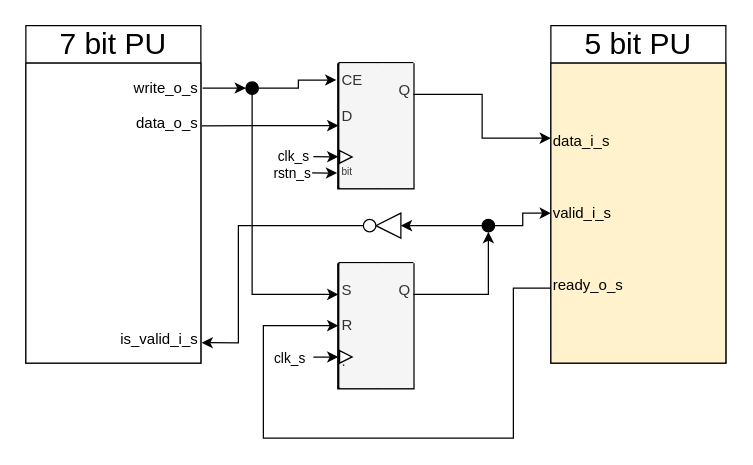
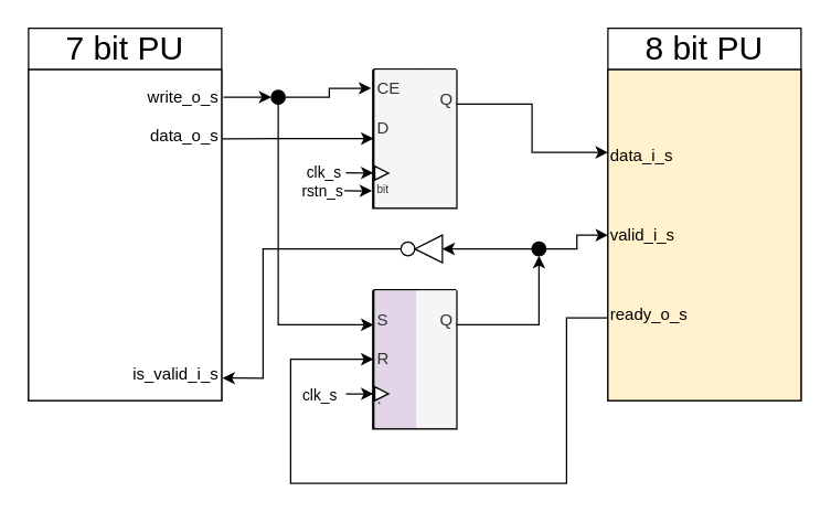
  <mxCell id="0" />
  <mxCell id="1" parent="0" />
  <mxCell id="2" value="&lt;span style=&quot;font-size: 24px;&quot;&gt;7 bit PU&lt;/span&gt;" style="swimlane;fontStyle=0;childLayout=stackLayout;horizontal=1;startSize=30;horizontalStack=0;resizeParent=1;resizeParentMax=0;resizeLast=0;collapsible=1;marginBottom=0;whiteSpace=wrap;html=1;" vertex="1" parent="1"><mxGeometry x="20" y="20" width="140" height="270" as="geometry" /></mxCell>
  <mxCell id="3" value="&lt;div style=&quot;&quot;&gt;write_o_s&lt;/div&gt;&lt;div style=&quot;&quot;&gt;&lt;br&gt;&lt;/div&gt;&lt;div style=&quot;&quot;&gt;data_o_s&lt;/div&gt;&lt;div style=&quot;&quot;&gt;&lt;br&gt;&lt;/div&gt;&lt;div style=&quot;&quot;&gt;&lt;br&gt;&lt;/div&gt;&lt;div style=&quot;&quot;&gt;&lt;br&gt;&lt;/div&gt;&lt;div style=&quot;&quot;&gt;&lt;br&gt;&lt;/div&gt;&lt;div style=&quot;&quot;&gt;&lt;br&gt;&lt;/div&gt;&lt;div style=&quot;&quot;&gt;&lt;br&gt;&lt;/div&gt;&lt;div style=&quot;&quot;&gt;&lt;br&gt;&lt;/div&gt;&lt;div style=&quot;&quot;&gt;&lt;br&gt;&lt;/div&gt;&lt;div style=&quot;&quot;&gt;&lt;br&gt;&lt;/div&gt;&lt;div style=&quot;&quot;&gt;&lt;br&gt;&lt;/div&gt;&lt;div style=&quot;&quot;&gt;&lt;br&gt;&lt;/div&gt;&lt;div style=&quot;&quot;&gt;is_valid_i_s&lt;/div&gt;" style="rounded=0;whiteSpace=wrap;html=1;align=right;" vertex="1" parent="2"><mxGeometry y="30" width="140" height="240" as="geometry" /></mxCell>
  <mxCell id="4" style="edgeStyle=orthogonalEdgeStyle;rounded=0;orthogonalLoop=1;jettySize=auto;html=1;exitX=0;exitY=0.75;exitDx=0;exitDy=0;entryX=0;entryY=0.75;entryDx=0;entryDy=0;" edge="1" parent="1" target="6"><mxGeometry relative="1" as="geometry"><mxPoint x="250" y="124.889" as="sourcePoint" /></mxGeometry></mxCell>
  <mxCell id="5" value="clk_s" style="edgeLabel;html=1;align=center;verticalAlign=middle;resizable=0;points=[];" vertex="1" connectable="0" parent="4"><mxGeometry x="-0.414" relative="1" as="geometry"><mxPoint x="-22" as="offset" /></mxGeometry></mxCell>
  <mxCell id="6" value="" style="swimlane;startSize=0;strokeWidth=2;" vertex="1" parent="1"><mxGeometry x="270" y="50" width="60" height="100" as="geometry" /></mxCell>
  <mxCell id="7" value="&lt;div style=&quot;&quot;&gt;&lt;span style=&quot;background-color: initial;&quot;&gt;Q&lt;/span&gt;&lt;br&gt;&lt;/div&gt;&lt;div style=&quot;&quot;&gt;&lt;span style=&quot;background-color: initial;&quot;&gt;&lt;br&gt;&lt;/span&gt;&lt;/div&gt;&lt;div style=&quot;&quot;&gt;&lt;span style=&quot;background-color: initial;&quot;&gt;&lt;br&gt;&lt;/span&gt;&lt;/div&gt;&lt;div style=&quot;&quot;&gt;&lt;span style=&quot;background-color: initial;&quot;&gt;&lt;br&gt;&lt;/span&gt;&lt;/div&gt;&lt;div style=&quot;&quot;&gt;&lt;span style=&quot;background-color: initial;&quot;&gt;&lt;br&gt;&lt;/span&gt;&lt;/div&gt;" style="rounded=0;whiteSpace=wrap;html=1;align=right;strokeColor=none;fillColor=#f5f5f5;fontColor=#333333;" vertex="1" parent="6"><mxGeometry x="31" width="29" height="100" as="geometry" /></mxCell>
  <mxCell id="8" value="&lt;div style=&quot;&quot;&gt;CE&lt;br&gt;&lt;br&gt;D&lt;br&gt;&lt;br&gt;&lt;br&gt;&lt;font style=&quot;font-size: 8px;&quot;&gt;bit&lt;/font&gt;&lt;/div&gt;" style="rounded=0;whiteSpace=wrap;html=1;align=left;strokeColor=none;fillColor=#f5f5f5;fontColor=#333333;" vertex="1" parent="6"><mxGeometry x="1" width="30" height="100" as="geometry" /></mxCell>
  <mxCell id="9" value="" style="triangle;whiteSpace=wrap;html=1;" vertex="1" parent="6"><mxGeometry x="1" y="70" width="10" height="10" as="geometry" /></mxCell>
  <mxCell id="10" style="edgeStyle=orthogonalEdgeStyle;rounded=0;orthogonalLoop=1;jettySize=auto;html=1;exitX=0;exitY=0.75;exitDx=0;exitDy=0;entryX=0;entryY=0.75;entryDx=0;entryDy=0;" edge="1" parent="1" target="12"><mxGeometry relative="1" as="geometry"><mxPoint x="250" y="285.143" as="sourcePoint" /></mxGeometry></mxCell>
  <mxCell id="11" value="clk_s" style="edgeLabel;html=1;align=center;verticalAlign=middle;resizable=0;points=[];" vertex="1" connectable="0" parent="10"><mxGeometry x="-0.442" y="-1" relative="1" as="geometry"><mxPoint x="-26" y="-1" as="offset" /></mxGeometry></mxCell>
  <mxCell id="12" value="" style="swimlane;startSize=0;strokeWidth=2;" vertex="1" parent="1"><mxGeometry x="270" y="210" width="60" height="100" as="geometry" /></mxCell>
  <mxCell id="13" value="&lt;div style=&quot;&quot;&gt;&lt;span style=&quot;background-color: initial;&quot;&gt;Q&lt;/span&gt;&lt;br&gt;&lt;/div&gt;&lt;div style=&quot;&quot;&gt;&lt;span style=&quot;background-color: initial;&quot;&gt;&lt;br&gt;&lt;/span&gt;&lt;/div&gt;&lt;div style=&quot;&quot;&gt;&lt;span style=&quot;background-color: initial;&quot;&gt;&lt;br&gt;&lt;/span&gt;&lt;/div&gt;&lt;div style=&quot;&quot;&gt;&lt;span style=&quot;background-color: initial;&quot;&gt;&lt;br&gt;&lt;/span&gt;&lt;/div&gt;&lt;div style=&quot;&quot;&gt;&lt;span style=&quot;background-color: initial;&quot;&gt;&lt;br&gt;&lt;/span&gt;&lt;/div&gt;" style="rounded=0;whiteSpace=wrap;html=1;align=right;strokeColor=none;fillColor=#f5f5f5;fontColor=#333333;" vertex="1" parent="12"><mxGeometry x="31" width="29" height="100" as="geometry" /></mxCell>
- <mxCell id="14" value="&lt;div style=&quot;&quot;&gt;S&lt;/div&gt;&lt;div style=&quot;&quot;&gt;&lt;br&gt;R&lt;br&gt;&lt;br&gt;.&lt;/div&gt;" style="rounded=0;whiteSpace=wrap;html=1;align=left;strokeColor=none;fillColor=#f5f5f5;fontColor=#333333;" vertex="1" parent="12"><mxGeometry x="1" width="30" height="100" as="geometry" /></mxCell>
+ <mxCell id="14" value="&lt;div style=&quot;&quot;&gt;S&lt;/div&gt;&lt;div style=&quot;&quot;&gt;&lt;br&gt;R&lt;br&gt;&lt;br&gt;.&lt;/div&gt;" style="rounded=0;whiteSpace=wrap;html=1;align=left;strokeColor=none;fillColor=#e1d5e7;fontColor=#333333;" vertex="1" parent="12"><mxGeometry x="1" width="30" height="100" as="geometry" /></mxCell>
  <mxCell id="15" value="" style="triangle;whiteSpace=wrap;html=1;" vertex="1" parent="12"><mxGeometry x="1" y="70" width="10" height="10" as="geometry" /></mxCell>
  <mxCell id="16" value="" style="group" vertex="1" connectable="0" parent="1"><mxGeometry x="290" y="170" width="30" height="20" as="geometry" /></mxCell>
  <mxCell id="17" value="" style="triangle;whiteSpace=wrap;html=1;direction=west;" vertex="1" parent="16"><mxGeometry x="10" width="20" height="20" as="geometry" /></mxCell>
  <mxCell id="18" value="" style="ellipse;whiteSpace=wrap;html=1;aspect=fixed;" vertex="1" parent="16"><mxGeometry y="5" width="10" height="10" as="geometry" /></mxCell>
  <mxCell id="19" style="edgeStyle=orthogonalEdgeStyle;rounded=0;orthogonalLoop=1;jettySize=auto;html=1;entryX=1.004;entryY=0.932;entryDx=0;entryDy=0;entryPerimeter=0;" edge="1" parent="1" source="18" target="3"><mxGeometry relative="1" as="geometry"><mxPoint x="200" y="200" as="targetPoint" /><Array as="points"><mxPoint x="190" y="180" /><mxPoint x="190" y="274" /></Array></mxGeometry></mxCell>
  <mxCell id="20" value="" style="endArrow=classic;html=1;rounded=0;entryX=0;entryY=0.5;entryDx=0;entryDy=0;exitX=1.005;exitY=0.209;exitDx=0;exitDy=0;exitPerimeter=0;" edge="1" parent="1" source="3" target="6"><mxGeometry width="50" height="50" relative="1" as="geometry"><mxPoint x="190" y="150" as="sourcePoint" /><mxPoint x="240" y="100" as="targetPoint" /></mxGeometry></mxCell>
- <mxCell id="21" value="&lt;span style=&quot;font-size: 24px;&quot;&gt;5 bit PU&lt;/span&gt;" style="swimlane;fontStyle=0;childLayout=stackLayout;horizontal=1;startSize=30;horizontalStack=0;resizeParent=1;resizeParentMax=0;resizeLast=0;collapsible=1;marginBottom=0;whiteSpace=wrap;html=1;" vertex="1" parent="1"><mxGeometry x="440" y="20" width="140" height="270" as="geometry" /></mxCell>
+ <mxCell id="21" value="&lt;span style=&quot;font-size: 24px;&quot;&gt;8 bit PU&lt;/span&gt;" style="swimlane;fontStyle=0;childLayout=stackLayout;horizontal=1;startSize=30;horizontalStack=0;resizeParent=1;resizeParentMax=0;resizeLast=0;collapsible=1;marginBottom=0;whiteSpace=wrap;html=1;" vertex="1" parent="1"><mxGeometry x="440" y="20" width="140" height="270" as="geometry" /></mxCell>
  <mxCell id="22" value="&lt;div style=&quot;&quot;&gt;data_i_s&lt;/div&gt;&lt;div style=&quot;&quot;&gt;&lt;br&gt;&lt;/div&gt;&lt;div style=&quot;&quot;&gt;&lt;br&gt;&lt;/div&gt;&lt;div style=&quot;&quot;&gt;&lt;br&gt;&lt;/div&gt;&lt;div style=&quot;&quot;&gt;valid_i_s&lt;/div&gt;&lt;div style=&quot;&quot;&gt;&lt;br&gt;&lt;/div&gt;&lt;div style=&quot;&quot;&gt;&lt;br&gt;&lt;/div&gt;&lt;div style=&quot;&quot;&gt;&lt;br&gt;&lt;/div&gt;&lt;div style=&quot;&quot;&gt;ready_o_s&lt;/div&gt;" style="rounded=0;whiteSpace=wrap;html=1;align=left;fillColor=#fff2cc;" vertex="1" parent="21"><mxGeometry y="30" width="140" height="240" as="geometry" /></mxCell>
  <mxCell id="23" style="edgeStyle=orthogonalEdgeStyle;rounded=0;orthogonalLoop=1;jettySize=auto;html=1;exitX=1;exitY=0.25;exitDx=0;exitDy=0;entryX=0;entryY=0.25;entryDx=0;entryDy=0;" edge="1" parent="1" source="7" target="22"><mxGeometry relative="1" as="geometry" /></mxCell>
  <mxCell id="24" value="" style="endArrow=classic;html=1;rounded=0;entryX=0;entryY=0.5;entryDx=0;entryDy=0;" edge="1" parent="1" source="28" target="17"><mxGeometry width="50" height="50" relative="1" as="geometry"><mxPoint x="390" y="230" as="sourcePoint" /><mxPoint x="430" y="220" as="targetPoint" /><Array as="points" /></mxGeometry></mxCell>
  <mxCell id="25" style="edgeStyle=orthogonalEdgeStyle;rounded=0;orthogonalLoop=1;jettySize=auto;html=1;exitX=0;exitY=0.75;exitDx=0;exitDy=0;entryX=0;entryY=0.75;entryDx=0;entryDy=0;" edge="1" parent="1"><mxGeometry relative="1" as="geometry"><mxPoint x="269" y="138" as="targetPoint" /><mxPoint x="249" y="137.889" as="sourcePoint" /></mxGeometry></mxCell>
  <mxCell id="26" value="rstn_s" style="edgeLabel;html=1;align=center;verticalAlign=middle;resizable=0;points=[];" vertex="1" connectable="0" parent="25"><mxGeometry x="-0.414" relative="1" as="geometry"><mxPoint x="-22" as="offset" /></mxGeometry></mxCell>
  <mxCell id="27" value="" style="edgeStyle=orthogonalEdgeStyle;rounded=0;orthogonalLoop=1;jettySize=auto;html=1;" edge="1" parent="1" source="28" target="22"><mxGeometry relative="1" as="geometry" /></mxCell>
  <mxCell id="28" value="" style="ellipse;whiteSpace=wrap;html=1;aspect=fixed;fillColor=#000000;" vertex="1" parent="1"><mxGeometry x="385" y="175" width="10" height="10" as="geometry" /></mxCell>
  <mxCell id="29" style="edgeStyle=orthogonalEdgeStyle;rounded=0;orthogonalLoop=1;jettySize=auto;html=1;exitX=1;exitY=0.25;exitDx=0;exitDy=0;entryX=0.5;entryY=1;entryDx=0;entryDy=0;" edge="1" parent="1" source="13" target="28"><mxGeometry relative="1" as="geometry" /></mxCell>
  <mxCell id="30" style="edgeStyle=orthogonalEdgeStyle;rounded=0;orthogonalLoop=1;jettySize=auto;html=1;exitX=0;exitY=0.75;exitDx=0;exitDy=0;entryX=0;entryY=0.5;entryDx=0;entryDy=0;" edge="1" parent="1" source="22" target="12"><mxGeometry relative="1" as="geometry"><mxPoint x="210" y="260" as="targetPoint" /><Array as="points"><mxPoint x="410" y="230" /><mxPoint x="410" y="350" /><mxPoint x="210" y="350" /><mxPoint x="210" y="260" /></Array></mxGeometry></mxCell>
  <mxCell id="31" style="edgeStyle=orthogonalEdgeStyle;rounded=0;orthogonalLoop=1;jettySize=auto;html=1;exitX=0.5;exitY=1;exitDx=0;exitDy=0;entryX=0;entryY=0.25;entryDx=0;entryDy=0;" edge="1" parent="1" source="32" target="12"><mxGeometry relative="1" as="geometry" /></mxCell>
  <mxCell id="32" value="" style="ellipse;whiteSpace=wrap;html=1;aspect=fixed;fillColor=#000000;" vertex="1" parent="1"><mxGeometry x="196" y="65" width="10" height="10" as="geometry" /></mxCell>
  <mxCell id="33" style="edgeStyle=orthogonalEdgeStyle;rounded=0;orthogonalLoop=1;jettySize=auto;html=1;exitX=1.01;exitY=0.083;exitDx=0;exitDy=0;exitPerimeter=0;" edge="1" parent="1" source="3" target="32"><mxGeometry relative="1" as="geometry" /></mxCell>
  <mxCell id="34" style="edgeStyle=orthogonalEdgeStyle;rounded=0;orthogonalLoop=1;jettySize=auto;html=1;exitX=1;exitY=0.5;exitDx=0;exitDy=0;entryX=-0.027;entryY=0.135;entryDx=0;entryDy=0;entryPerimeter=0;" edge="1" parent="1" source="32" target="6"><mxGeometry relative="1" as="geometry" /></mxCell>
